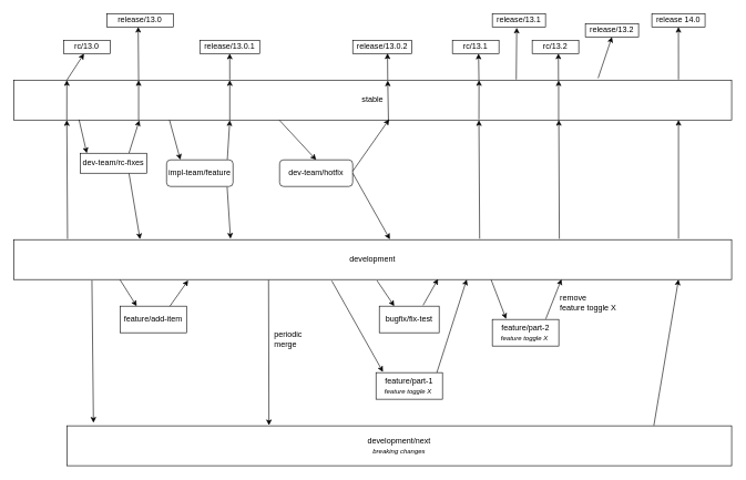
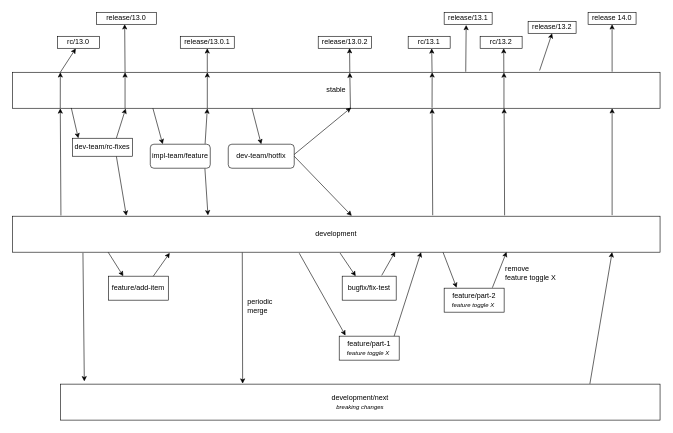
  <mxCell id="0" />
  <mxCell id="1" parent="0" />
  <mxCell id="2" value="stable" style="rounded=0;whiteSpace=wrap;html=1;" vertex="1" parent="1"><mxGeometry x="20" y="120" width="1080" height="60" as="geometry" /></mxCell>
  <mxCell id="3" value="development" style="rounded=0;whiteSpace=wrap;html=1;" vertex="1" parent="1"><mxGeometry x="20" y="360" width="1080" height="60" as="geometry" /></mxCell>
  <mxCell id="4" value="" style="endArrow=classic;html=1;rounded=0;exitX=0.075;exitY=-0.02;exitDx=0;exitDy=0;exitPerimeter=0;entryX=0.074;entryY=1.004;entryDx=0;entryDy=0;entryPerimeter=0;" edge="1" parent="1" source="3" target="2"><mxGeometry width="50" height="50" relative="1" as="geometry"><mxPoint x="660" y="430" as="sourcePoint" /><mxPoint x="90" y="210" as="targetPoint" /></mxGeometry></mxCell>
  <mxCell id="5" value="" style="endArrow=classic;html=1;rounded=0;exitX=0.074;exitY=0.003;exitDx=0;exitDy=0;exitPerimeter=0;entryX=0.44;entryY=1.017;entryDx=0;entryDy=0;entryPerimeter=0;" edge="1" parent="1" source="2" target="6"><mxGeometry width="50" height="50" relative="1" as="geometry"><mxPoint x="130" y="110" as="sourcePoint" /><mxPoint x="100" y="50" as="targetPoint" /></mxGeometry></mxCell>
  <mxCell id="6" value="rc/13.0" style="rounded=0;whiteSpace=wrap;html=1;" vertex="1" parent="1"><mxGeometry x="95" y="60" width="70" height="20" as="geometry" /></mxCell>
  <mxCell id="7" value="impl-team/feature" style="rounded=1;whiteSpace=wrap;html=1;" vertex="1" parent="1"><mxGeometry x="250" y="240" width="100" height="40" as="geometry" /></mxCell>
  <mxCell id="8" value="" style="endArrow=classic;html=1;rounded=0;exitX=0.217;exitY=1.001;exitDx=0;exitDy=0;exitPerimeter=0;entryX=0.207;entryY=-0.005;entryDx=0;entryDy=0;entryPerimeter=0;" edge="1" parent="1" source="2" target="7"><mxGeometry width="50" height="50" relative="1" as="geometry"><mxPoint x="520" y="290" as="sourcePoint" /><mxPoint x="570" y="240" as="targetPoint" /></mxGeometry></mxCell>
  <mxCell id="9" value="" style="endArrow=classic;html=1;rounded=0;exitX=0.914;exitY=-0.016;exitDx=0;exitDy=0;entryX=0.301;entryY=1.006;entryDx=0;entryDy=0;entryPerimeter=0;exitPerimeter=0;" edge="1" parent="1" source="7" target="2"><mxGeometry width="50" height="50" relative="1" as="geometry"><mxPoint x="345" y="250" as="sourcePoint" /><mxPoint x="480" y="210" as="targetPoint" /></mxGeometry></mxCell>
  <mxCell id="10" value="" style="endArrow=classic;html=1;rounded=0;exitX=0.301;exitY=-0.011;exitDx=0;exitDy=0;exitPerimeter=0;entryX=0.5;entryY=1;entryDx=0;entryDy=0;" edge="1" parent="1" source="2" target="11"><mxGeometry width="50" height="50" relative="1" as="geometry"><mxPoint x="390" y="210" as="sourcePoint" /><mxPoint x="345" y="50" as="targetPoint" /></mxGeometry></mxCell>
  <mxCell id="11" value="release/13.0.1" style="rounded=0;whiteSpace=wrap;html=1;" vertex="1" parent="1"><mxGeometry x="300" y="60" width="90" height="20" as="geometry" /></mxCell>
  <mxCell id="12" value="" style="endArrow=classic;html=1;rounded=0;exitX=0.911;exitY=1.018;exitDx=0;exitDy=0;entryX=0.302;entryY=-0.025;entryDx=0;entryDy=0;entryPerimeter=0;exitPerimeter=0;" edge="1" parent="1" source="7" target="3"><mxGeometry width="50" height="50" relative="1" as="geometry"><mxPoint x="345" y="270" as="sourcePoint" /><mxPoint x="345" y="359" as="targetPoint" /></mxGeometry></mxCell>
- <mxCell id="13" value="dev-team/hotfix" style="rounded=1;whiteSpace=wrap;html=1;" vertex="1" parent="1"><mxGeometry x="420" y="240" width="110" height="40" as="geometry" /></mxCell>
+ <mxCell id="13" value="dev-team/hotfix" style="rounded=1;whiteSpace=wrap;html=1;" vertex="1" parent="1"><mxGeometry x="380" y="240" width="110" height="40" as="geometry" /></mxCell>
  <mxCell id="14" value="" style="endArrow=classic;html=1;rounded=0;exitX=0.37;exitY=1.003;exitDx=0;exitDy=0;exitPerimeter=0;entryX=0.5;entryY=0;entryDx=0;entryDy=0;" edge="1" parent="1" source="2" target="13"><mxGeometry width="50" height="50" relative="1" as="geometry"><mxPoint x="430" y="180" as="sourcePoint" /><mxPoint x="480" y="230" as="targetPoint" /></mxGeometry></mxCell>
  <mxCell id="15" value="" style="endArrow=classic;html=1;rounded=0;entryX=0.524;entryY=-0.01;entryDx=0;entryDy=0;entryPerimeter=0;exitX=1;exitY=0.5;exitDx=0;exitDy=0;" edge="1" parent="1" source="13" target="3"><mxGeometry width="50" height="50" relative="1" as="geometry"><mxPoint x="585" y="270" as="sourcePoint" /><mxPoint x="640" y="250" as="targetPoint" /></mxGeometry></mxCell>
  <mxCell id="16" value="" style="endArrow=classic;html=1;rounded=0;entryX=0.523;entryY=0.983;entryDx=0;entryDy=0;entryPerimeter=0;exitX=0.999;exitY=0.428;exitDx=0;exitDy=0;exitPerimeter=0;" edge="1" parent="1" source="13" target="2"><mxGeometry width="50" height="50" relative="1" as="geometry"><mxPoint x="585" y="250" as="sourcePoint" /><mxPoint x="600" y="190" as="targetPoint" /></mxGeometry></mxCell>
  <mxCell id="17" value="release/13.0.2" style="rounded=0;whiteSpace=wrap;html=1;" vertex="1" parent="1"><mxGeometry x="530" y="60" width="89" height="20" as="geometry" /></mxCell>
  <mxCell id="18" value="" style="endArrow=classic;html=1;rounded=0;exitX=0.521;exitY=-0.002;exitDx=0;exitDy=0;exitPerimeter=0;entryX=0.588;entryY=0.987;entryDx=0;entryDy=0;entryPerimeter=0;" edge="1" parent="1" source="2" target="17"><mxGeometry width="50" height="50" relative="1" as="geometry"><mxPoint x="630" y="100" as="sourcePoint" /><mxPoint x="580" y="80" as="targetPoint" /></mxGeometry></mxCell>
  <mxCell id="19" value="feature/add-item" style="rounded=0;whiteSpace=wrap;html=1;" vertex="1" parent="1"><mxGeometry x="180" y="460" width="100" height="40" as="geometry" /></mxCell>
  <mxCell id="20" value="" style="endArrow=classic;html=1;rounded=0;entryX=0.25;entryY=0;entryDx=0;entryDy=0;exitX=0.148;exitY=1.003;exitDx=0;exitDy=0;exitPerimeter=0;" edge="1" parent="1" source="3" target="19"><mxGeometry width="50" height="50" relative="1" as="geometry"><mxPoint y="421" as="sourcePoint" x="260" /><mxPoint x="510" y="340" as="targetPoint" /></mxGeometry></mxCell>
  <mxCell id="21" value="" style="endArrow=classic;html=1;rounded=0;entryX=0.243;entryY=1.019;entryDx=0;entryDy=0;entryPerimeter=0;exitX=0.75;exitY=0;exitDx=0;exitDy=0;" edge="1" parent="1" source="19" target="3"><mxGeometry width="50" height="50" relative="1" as="geometry"><mxPoint x="419" y="475" as="sourcePoint" /><mxPoint x="450" y="440" as="targetPoint" /></mxGeometry></mxCell>
  <mxCell id="22" value="bugfix/fix-test" style="rounded=0;whiteSpace=wrap;html=1;" vertex="1" parent="1"><mxGeometry x="570" y="460" width="90" height="40" as="geometry" /></mxCell>
  <mxCell id="23" value="" style="endArrow=classic;html=1;rounded=0;entryX=0.25;entryY=0;entryDx=0;entryDy=0;exitX=0.506;exitY=1.024;exitDx=0;exitDy=0;exitPerimeter=0;" edge="1" parent="1" source="3" target="22"><mxGeometry width="50" height="50" relative="1" as="geometry"><mxPoint x="460" y="430" as="sourcePoint" /><mxPoint x="560" y="350" as="targetPoint" /></mxGeometry></mxCell>
  <mxCell id="24" value="" style="endArrow=classic;html=1;rounded=0;exitX=0.732;exitY=-0.032;exitDx=0;exitDy=0;exitPerimeter=0;entryX=0.591;entryY=0.987;entryDx=0;entryDy=0;entryPerimeter=0;" edge="1" parent="1" source="22" target="3"><mxGeometry width="50" height="50" relative="1" as="geometry"><mxPoint x="480" y="520" as="sourcePoint" /><mxPoint x="659" y="423" as="targetPoint" /></mxGeometry></mxCell>
  <mxCell id="25" value="" style="endArrow=classic;html=1;rounded=0;exitX=0.649;exitY=-0.026;exitDx=0;exitDy=0;exitPerimeter=0;entryX=0.648;entryY=1.005;entryDx=0;entryDy=0;entryPerimeter=0;" edge="1" parent="1" source="3" target="2"><mxGeometry width="50" height="50" relative="1" as="geometry"><mxPoint x="590" y="310" as="sourcePoint" /><mxPoint x="640" y="260" as="targetPoint" /></mxGeometry></mxCell>
  <mxCell id="26" value="" style="endArrow=classic;html=1;rounded=0;entryX=0.561;entryY=1.007;entryDx=0;entryDy=0;exitX=0.648;exitY=-0.007;exitDx=0;exitDy=0;exitPerimeter=0;entryPerimeter=0;" edge="1" parent="1" source="2" target="27"><mxGeometry width="50" height="50" relative="1" as="geometry"><mxPoint x="725" y="119" as="sourcePoint" /><mxPoint x="720" y="90" as="targetPoint" /></mxGeometry></mxCell>
  <mxCell id="27" value="rc/13.1" style="rounded=0;whiteSpace=wrap;html=1;" vertex="1" parent="1"><mxGeometry x="680" y="60" width="70" height="20" as="geometry" /></mxCell>
  <mxCell id="28" value="" style="endArrow=classic;html=1;rounded=0;exitX=0.443;exitY=1.03;exitDx=0;exitDy=0;exitPerimeter=0;entryX=0.105;entryY=-0.027;entryDx=0;entryDy=0;entryPerimeter=0;" edge="1" parent="1" source="3" target="29"><mxGeometry width="50" height="50" relative="1" as="geometry"><mxPoint x="520" y="520" as="sourcePoint" /><mxPoint x="560" y="560" as="targetPoint" /></mxGeometry></mxCell>
  <mxCell id="29" value="feature/part-1&lt;div&gt;&lt;i&gt;&lt;font style=&quot;font-size: 10px;&quot;&gt;feature toggle X&amp;nbsp;&lt;/font&gt;&lt;/i&gt;&lt;/div&gt;" style="rounded=0;whiteSpace=wrap;html=1;" vertex="1" parent="1"><mxGeometry x="565" y="560" width="100" height="40" as="geometry" /></mxCell>
  <mxCell id="30" value="" style="endArrow=classic;html=1;rounded=0;exitX=0.916;exitY=-0.004;exitDx=0;exitDy=0;exitPerimeter=0;entryX=0.631;entryY=0.998;entryDx=0;entryDy=0;entryPerimeter=0;" edge="1" parent="1" source="29" target="3"><mxGeometry width="50" height="50" relative="1" as="geometry"><mxPoint x="630" y="510" as="sourcePoint" /><mxPoint x="680" y="460" as="targetPoint" /></mxGeometry></mxCell>
  <mxCell id="31" value="feature/part-2&lt;div&gt;&lt;i&gt;&lt;font style=&quot;font-size: 10px;&quot;&gt;feature toggle X&amp;nbsp;&lt;/font&gt;&lt;/i&gt;&lt;/div&gt;" style="rounded=0;whiteSpace=wrap;html=1;" vertex="1" parent="1"><mxGeometry x="740" y="480" width="100" height="40" as="geometry" /></mxCell>
  <mxCell id="32" value="" style="endArrow=classic;html=1;rounded=0;exitX=0.665;exitY=1.005;exitDx=0;exitDy=0;exitPerimeter=0;entryX=0.208;entryY=-0.019;entryDx=0;entryDy=0;entryPerimeter=0;" edge="1" parent="1" source="3" target="31"><mxGeometry width="50" height="50" relative="1" as="geometry"><mxPoint x="770" y="470" as="sourcePoint" /><mxPoint x="820" y="420" as="targetPoint" /></mxGeometry></mxCell>
  <mxCell id="33" value="" style="endArrow=classic;html=1;rounded=0;exitX=0.804;exitY=-0.019;exitDx=0;exitDy=0;exitPerimeter=0;entryX=0.763;entryY=0.993;entryDx=0;entryDy=0;entryPerimeter=0;" edge="1" parent="1" source="31" target="3"><mxGeometry width="50" height="50" relative="1" as="geometry"><mxPoint x="770" y="470" as="sourcePoint" /><mxPoint x="820" y="420" as="targetPoint" /></mxGeometry></mxCell>
  <mxCell id="34" value="remove&lt;div&gt;feature toggle X&lt;/div&gt;" style="text;html=1;align=left;verticalAlign=middle;whiteSpace=wrap;rounded=0;" vertex="1" parent="1"><mxGeometry x="840" y="440" width="100" height="30" as="geometry" /></mxCell>
  <mxCell id="35" value="" style="endArrow=classic;html=1;rounded=0;exitX=0.76;exitY=-0.023;exitDx=0;exitDy=0;exitPerimeter=0;entryX=0.648;entryY=1.005;entryDx=0;entryDy=0;entryPerimeter=0;" edge="1" parent="1" source="3"><mxGeometry width="50" height="50" relative="1" as="geometry"><mxPoint x="841" y="358" as="sourcePoint" /><mxPoint x="840" y="180" as="targetPoint" /></mxGeometry></mxCell>
  <mxCell id="36" value="" style="endArrow=classic;html=1;rounded=0;entryX=0.562;entryY=0.994;entryDx=0;entryDy=0;exitX=0.523;exitY=-0.008;exitDx=0;exitDy=0;exitPerimeter=0;entryPerimeter=0;" edge="1" parent="1" target="37"><mxGeometry width="50" height="50" relative="1" as="geometry"><mxPoint x="839.49" y="120" as="sourcePoint" /><mxPoint x="839.49" y="40" as="targetPoint" /></mxGeometry></mxCell>
  <mxCell id="37" value="rc/13.2" style="rounded=0;whiteSpace=wrap;html=1;" vertex="1" parent="1"><mxGeometry x="800" y="60" width="70" height="20" as="geometry" /></mxCell>
  <mxCell id="38" value="development/next&lt;div&gt;&lt;i&gt;&lt;font style=&quot;font-size: 10px;&quot;&gt;breaking changes&lt;/font&gt;&lt;/i&gt;&lt;/div&gt;" style="rounded=0;whiteSpace=wrap;html=1;" vertex="1" parent="1"><mxGeometry x="100" y="640" width="1000" height="60" as="geometry" /></mxCell>
  <mxCell id="39" value="" style="endArrow=classic;html=1;rounded=0;exitX=0.109;exitY=1.02;exitDx=0;exitDy=0;exitPerimeter=0;entryX=0.04;entryY=-0.078;entryDx=0;entryDy=0;entryPerimeter=0;" edge="1" parent="1" source="3" target="38"><mxGeometry width="50" height="50" relative="1" as="geometry"><mxPoint x="350" y="520" as="sourcePoint" /><mxPoint x="400" y="470" as="targetPoint" /></mxGeometry></mxCell>
  <mxCell id="40" value="" style="endArrow=classic;html=1;rounded=0;exitX=0.355;exitY=1.01;exitDx=0;exitDy=0;exitPerimeter=0;entryX=0.304;entryY=-0.013;entryDx=0;entryDy=0;entryPerimeter=0;" edge="1" parent="1" source="3" target="38"><mxGeometry width="50" height="50" relative="1" as="geometry"><mxPoint x="530" y="500" as="sourcePoint" /><mxPoint x="580" y="450" as="targetPoint" /></mxGeometry></mxCell>
  <mxCell id="41" value="periodic merge" style="text;html=1;align=left;verticalAlign=middle;whiteSpace=wrap;rounded=0;" vertex="1" parent="1"><mxGeometry x="410" y="495" width="50" height="30" as="geometry" /></mxCell>
  <mxCell id="42" value="" style="endArrow=classic;html=1;rounded=0;exitX=0.883;exitY=-0.008;exitDx=0;exitDy=0;exitPerimeter=0;entryX=0.926;entryY=0.999;entryDx=0;entryDy=0;entryPerimeter=0;" edge="1" parent="1" source="38" target="3"><mxGeometry width="50" height="50" relative="1" as="geometry"><mxPoint x="690" y="590" as="sourcePoint" /><mxPoint x="983" y="420" as="targetPoint" /></mxGeometry></mxCell>
  <mxCell id="43" value="" style="endArrow=classic;html=1;rounded=0;exitX=0.926;exitY=-0.028;exitDx=0;exitDy=0;exitPerimeter=0;entryX=0.926;entryY=0.999;entryDx=0;entryDy=0;entryPerimeter=0;" edge="1" parent="1" source="3" target="2"><mxGeometry width="50" height="50" relative="1" as="geometry"><mxPoint x="982" y="360" as="sourcePoint" /><mxPoint x="982" y="180" as="targetPoint" /></mxGeometry></mxCell>
  <mxCell id="44" value="" style="endArrow=classic;html=1;rounded=0;entryX=0.5;entryY=1;entryDx=0;entryDy=0;exitX=0.926;exitY=-0.015;exitDx=0;exitDy=0;exitPerimeter=0;" edge="1" parent="1" source="2" target="45"><mxGeometry width="50" height="50" relative="1" as="geometry"><mxPoint x="980" y="120" as="sourcePoint" /><mxPoint x="980" y="40" as="targetPoint" /></mxGeometry></mxCell>
  <mxCell id="45" value="release 14.0" style="rounded=0;whiteSpace=wrap;html=1;" vertex="1" parent="1"><mxGeometry x="980" y="20" width="80" height="20" as="geometry" /></mxCell>
  <mxCell id="46" value="dev-team/rc-fixes" style="rounded=0;whiteSpace=wrap;html=1;" vertex="1" parent="1"><mxGeometry x="120" y="230" width="100" height="30" as="geometry" /></mxCell>
  <mxCell id="47" value="" style="endArrow=classic;html=1;rounded=0;exitX=0.091;exitY=0.991;exitDx=0;exitDy=0;exitPerimeter=0;entryX=0.1;entryY=0;entryDx=0;entryDy=0;entryPerimeter=0;" edge="1" parent="1" source="2" target="46"><mxGeometry width="50" height="50" relative="1" as="geometry"><mxPoint x="240" y="270" as="sourcePoint" /><mxPoint x="290" y="220" as="targetPoint" /></mxGeometry></mxCell>
  <mxCell id="48" value="" style="endArrow=classic;html=1;rounded=0;exitX=0.735;exitY=1.015;exitDx=0;exitDy=0;exitPerimeter=0;entryX=0.176;entryY=-0.012;entryDx=0;entryDy=0;entryPerimeter=0;" edge="1" parent="1" source="46" target="3"><mxGeometry width="50" height="50" relative="1" as="geometry"><mxPoint x="240" y="270" as="sourcePoint" /><mxPoint x="290" y="220" as="targetPoint" /></mxGeometry></mxCell>
  <mxCell id="49" value="" style="endArrow=classic;html=1;rounded=0;exitX=0.735;exitY=-0.01;exitDx=0;exitDy=0;exitPerimeter=0;entryX=0.175;entryY=1.008;entryDx=0;entryDy=0;entryPerimeter=0;" edge="1" parent="1" source="46" target="2"><mxGeometry width="50" height="50" relative="1" as="geometry"><mxPoint x="210" y="280" as="sourcePoint" /><mxPoint y="230" as="targetPoint" x="260" /></mxGeometry></mxCell>
  <mxCell id="50" value="release/13.0" style="rounded=0;whiteSpace=wrap;html=1;" vertex="1" parent="1"><mxGeometry x="160" y="20" width="100" height="20" as="geometry" /></mxCell>
  <mxCell id="51" value="" style="endArrow=classic;html=1;rounded=0;exitX=0.174;exitY=-0.001;exitDx=0;exitDy=0;exitPerimeter=0;entryX=0.473;entryY=0.996;entryDx=0;entryDy=0;entryPerimeter=0;" edge="1" parent="1" source="2" target="50"><mxGeometry width="50" height="50" relative="1" as="geometry"><mxPoint x="210" y="140" as="sourcePoint" /><mxPoint y="90" as="targetPoint" x="260" /></mxGeometry></mxCell>
  <mxCell id="52" value="" style="endArrow=classic;html=1;rounded=0;exitX=0.074;exitY=0.998;exitDx=0;exitDy=0;exitPerimeter=0;" edge="1" parent="1" source="2"><mxGeometry width="50" height="50" relative="1" as="geometry"><mxPoint x="160" y="190" as="sourcePoint" /><mxPoint x="100" y="120" as="targetPoint" /></mxGeometry></mxCell>
  <mxCell id="53" value="" style="endArrow=classic;html=1;rounded=0;exitX=0.174;exitY=1.003;exitDx=0;exitDy=0;exitPerimeter=0;entryX=0.174;entryY=0.002;entryDx=0;entryDy=0;entryPerimeter=0;" edge="1" parent="1" source="2" target="2"><mxGeometry width="50" height="50" relative="1" as="geometry"><mxPoint x="210" y="190" as="sourcePoint" /><mxPoint y="140" as="targetPoint" x="260" /></mxGeometry></mxCell>
  <mxCell id="54" value="" style="endArrow=classic;html=1;rounded=0;exitX=0.301;exitY=1.001;exitDx=0;exitDy=0;exitPerimeter=0;entryX=0.301;entryY=0.001;entryDx=0;entryDy=0;entryPerimeter=0;" edge="1" parent="1" source="2" target="2"><mxGeometry width="50" height="50" relative="1" as="geometry"><mxPoint x="330" y="180" as="sourcePoint" /><mxPoint x="380" y="130" as="targetPoint" /></mxGeometry></mxCell>
  <mxCell id="55" value="" style="endArrow=classic;html=1;rounded=0;exitX=0.522;exitY=1.017;exitDx=0;exitDy=0;exitPerimeter=0;entryX=0.521;entryY=0.01;entryDx=0;entryDy=0;entryPerimeter=0;" edge="1" parent="1" source="2" target="2"><mxGeometry width="50" height="50" relative="1" as="geometry"><mxPoint x="530" y="190" as="sourcePoint" /><mxPoint x="580" y="140" as="targetPoint" /></mxGeometry></mxCell>
  <mxCell id="56" value="" style="endArrow=classic;html=1;rounded=0;exitX=0.648;exitY=0.985;exitDx=0;exitDy=0;exitPerimeter=0;" edge="1" parent="1" source="2"><mxGeometry width="50" height="50" relative="1" as="geometry"><mxPoint x="670" y="160" as="sourcePoint" /><mxPoint x="720" y="120" as="targetPoint" /></mxGeometry></mxCell>
  <mxCell id="57" value="release/13.1" style="rounded=0;whiteSpace=wrap;html=1;" vertex="1" parent="1"><mxGeometry x="740" y="20" width="80" height="20" as="geometry" /></mxCell>
  <mxCell id="58" value="" style="endArrow=classic;html=1;rounded=0;entryX=0.459;entryY=1.058;entryDx=0;entryDy=0;exitX=0.7;exitY=-0.015;exitDx=0;exitDy=0;exitPerimeter=0;entryPerimeter=0;" edge="1" parent="1" source="2" target="57"><mxGeometry width="50" height="50" relative="1" as="geometry"><mxPoint x="728" y="130" as="sourcePoint" /><mxPoint x="728" y="90" as="targetPoint" /></mxGeometry></mxCell>
  <mxCell id="59" value="" style="endArrow=classic;html=1;rounded=0;entryX=0.759;entryY=0.006;entryDx=0;entryDy=0;entryPerimeter=0;exitX=0.759;exitY=1.006;exitDx=0;exitDy=0;exitPerimeter=0;" edge="1" parent="1" source="2" target="2"><mxGeometry width="50" height="50" relative="1" as="geometry"><mxPoint x="740" y="180" as="sourcePoint" /><mxPoint x="790" y="130" as="targetPoint" /></mxGeometry></mxCell>
  <mxCell id="60" value="release/13.2" style="rounded=0;whiteSpace=wrap;html=1;" vertex="1" parent="1"><mxGeometry x="880" y="35" width="80" height="20" as="geometry" /></mxCell>
  <mxCell id="61" value="" style="endArrow=classic;html=1;rounded=0;entryX=0.5;entryY=1;entryDx=0;entryDy=0;exitX=0.814;exitY=-0.049;exitDx=0;exitDy=0;exitPerimeter=0;" edge="1" parent="1" source="2" target="60"><mxGeometry width="50" height="50" relative="1" as="geometry"><mxPoint x="850" y="120" as="sourcePoint" /><mxPoint x="900" y="70" as="targetPoint" /></mxGeometry></mxCell>
